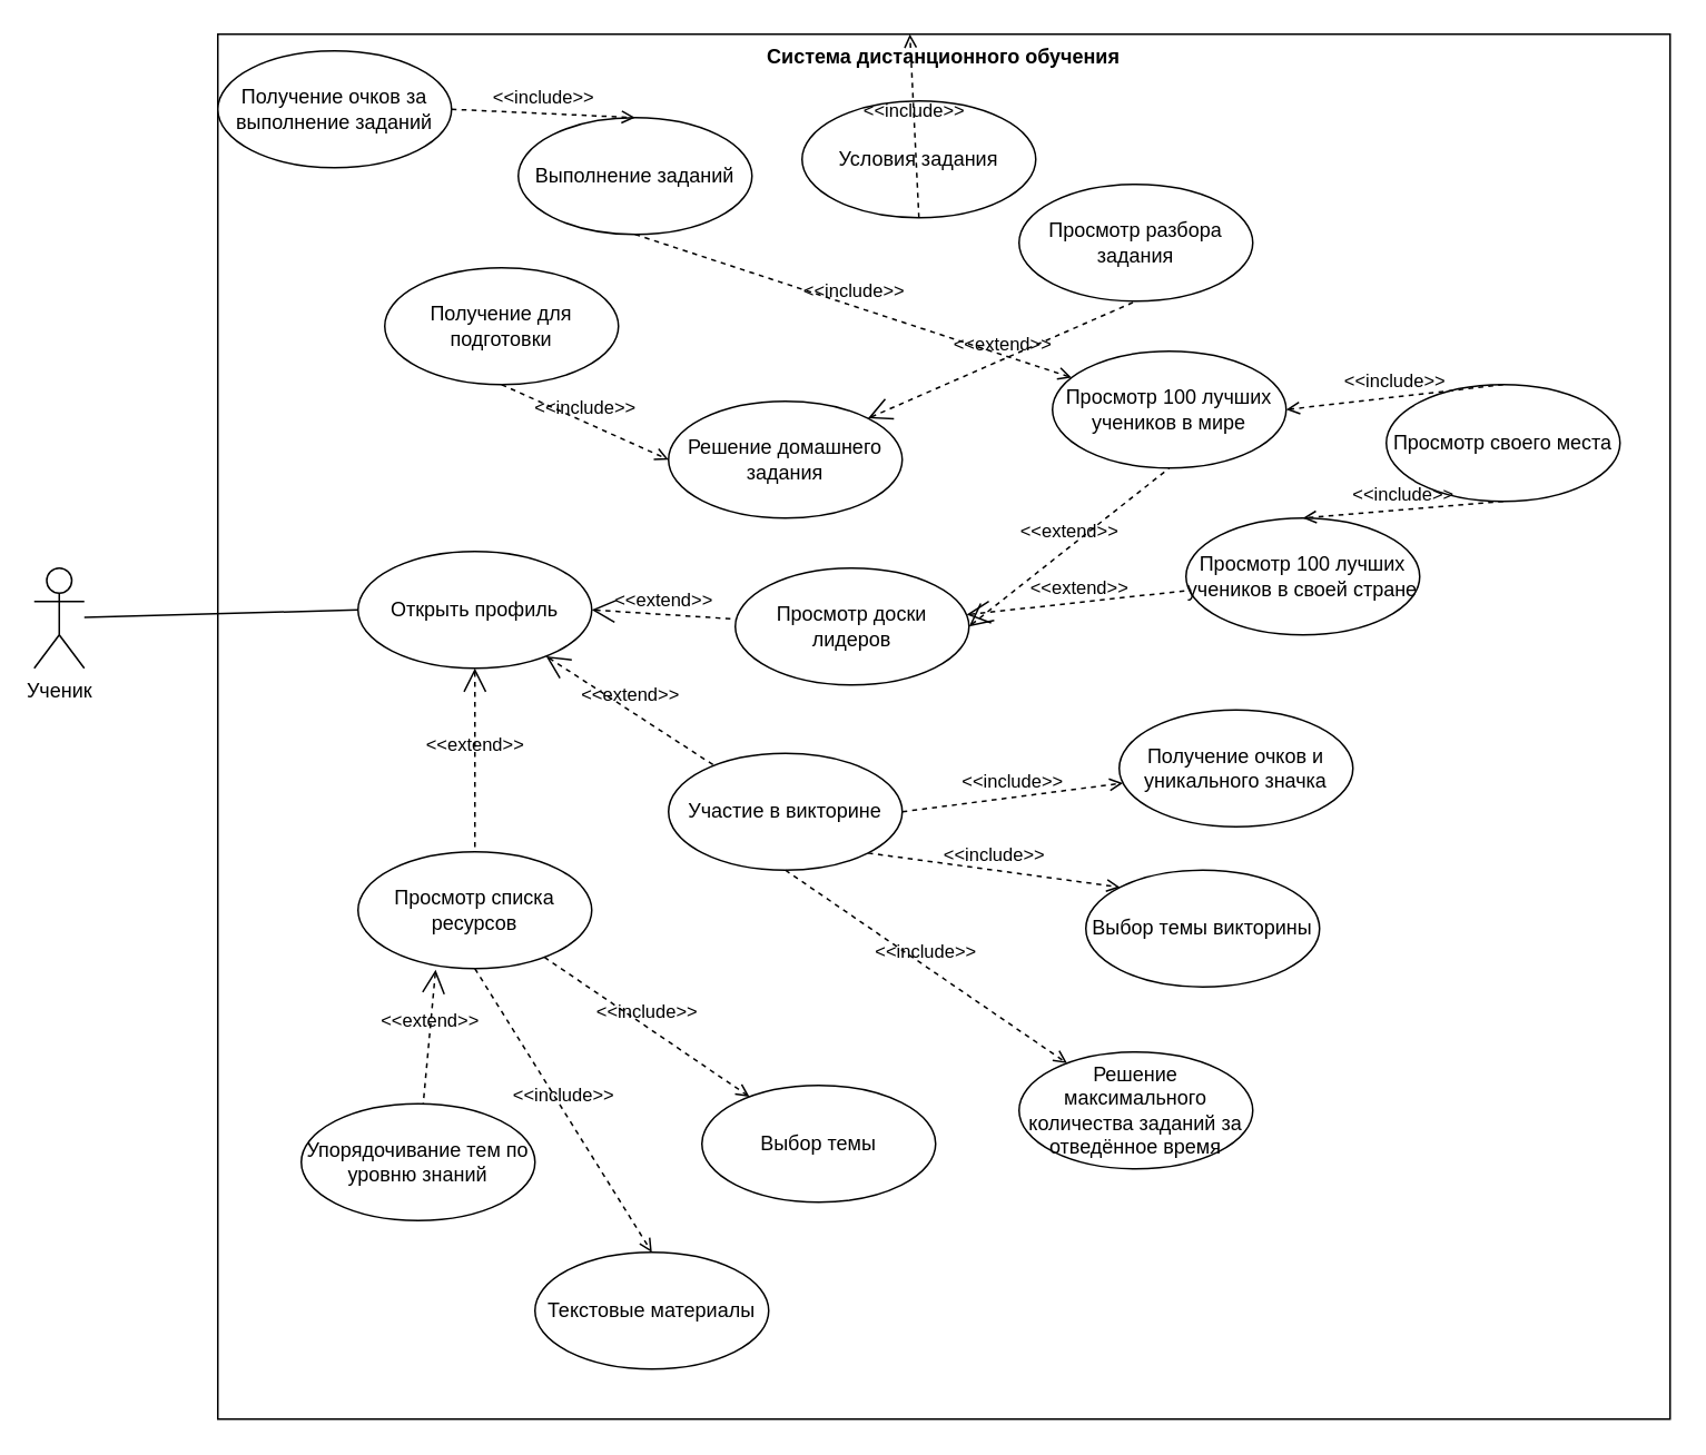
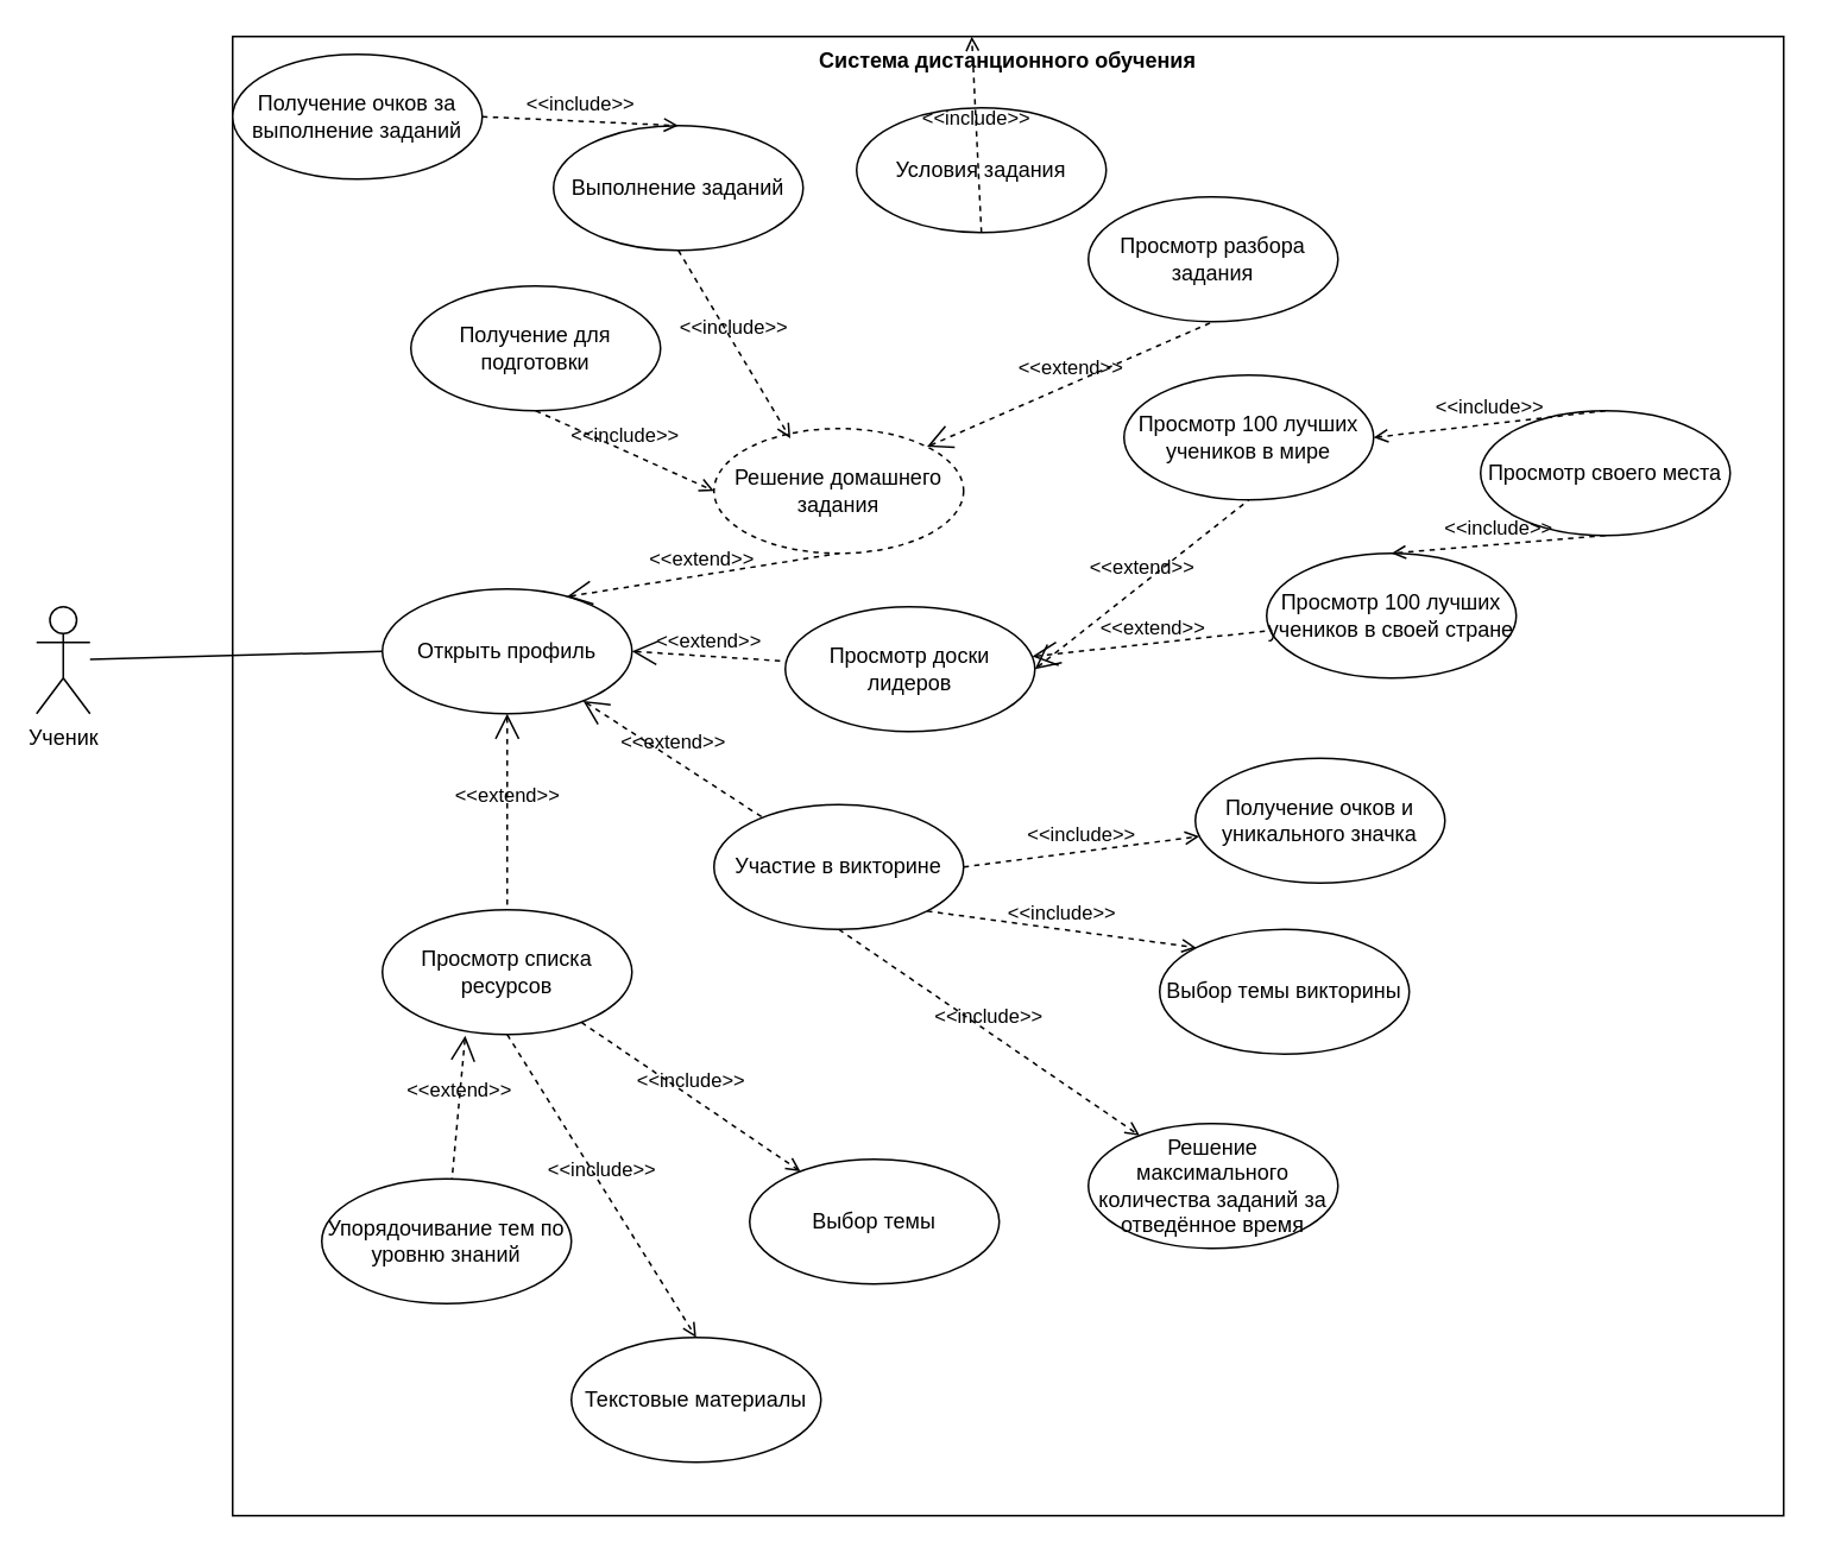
  <mxCell id="0" />
  <mxCell id="1" parent="0" />
  <mxCell id="2" value="Система дистанционного обучения" style="shape=rect;html=1;verticalAlign=top;fontStyle=1;whiteSpace=wrap;align=center;" vertex="1" parent="1"><mxGeometry x="130" y="20" width="870" height="830" as="geometry" /></mxCell>
  <mxCell id="3" value="Ученик" style="shape=umlActor;html=1;verticalLabelPosition=bottom;verticalAlign=top;align=center;" vertex="1" parent="1"><mxGeometry x="20" y="340" width="30" height="60" as="geometry" /></mxCell>
  <mxCell id="4" value="Открыть профиль" style="ellipse;whiteSpace=wrap;html=1;" vertex="1" parent="1"><mxGeometry x="214" y="330" width="140" height="70" as="geometry" /></mxCell>
  <mxCell id="5" value="Просмотр списка ресурсов" style="ellipse;whiteSpace=wrap;html=1;" vertex="1" parent="1"><mxGeometry x="214" y="510" width="140" height="70" as="geometry" /></mxCell>
  <mxCell id="6" value="&amp;lt;&amp;lt;extend&amp;gt;&amp;gt;" style="edgeStyle=none;html=1;startArrow=open;endArrow=none;startSize=12;verticalAlign=bottom;dashed=1;labelBackgroundColor=none;rounded=0;entryX=0.5;entryY=0;entryDx=0;entryDy=0;" edge="1" parent="1" source="4" target="5"><mxGeometry width="160" relative="1" as="geometry"><mxPoint x="320" y="460" as="sourcePoint" /><mxPoint x="480" y="460" as="targetPoint" /></mxGeometry></mxCell>
  <mxCell id="7" value="Участие в викторине" style="ellipse;whiteSpace=wrap;html=1;" vertex="1" parent="1"><mxGeometry x="400" y="451" width="140" height="70" as="geometry" /></mxCell>
  <mxCell id="8" value="&amp;lt;&amp;lt;extend&amp;gt;&amp;gt;" style="edgeStyle=none;html=1;startArrow=open;endArrow=none;startSize=12;verticalAlign=bottom;dashed=1;labelBackgroundColor=none;rounded=0;" edge="1" parent="1" source="4" target="7"><mxGeometry width="160" relative="1" as="geometry"><mxPoint x="350" y="480" as="sourcePoint" /><mxPoint x="510" y="480" as="targetPoint" /></mxGeometry></mxCell>
  <mxCell id="9" value="Просмотр доски лидеров" style="ellipse;whiteSpace=wrap;html=1;" vertex="1" parent="1"><mxGeometry x="440" y="340" width="140" height="70" as="geometry" /></mxCell>
  <mxCell id="10" value="&amp;lt;&amp;lt;extend&amp;gt;&amp;gt;" style="edgeStyle=none;html=1;startArrow=open;endArrow=none;startSize=12;verticalAlign=bottom;dashed=1;labelBackgroundColor=none;rounded=0;exitX=1;exitY=0.5;exitDx=0;exitDy=0;" edge="1" parent="1" source="4" target="9"><mxGeometry width="160" relative="1" as="geometry"><mxPoint x="350" y="480" as="sourcePoint" /><mxPoint x="510" y="480" as="targetPoint" /></mxGeometry></mxCell>
- <mxCell id="11" value="Решение домашнего задания" style="ellipse;whiteSpace=wrap;html=1;" vertex="1" parent="1"><mxGeometry x="400" y="240" width="140" height="70" as="geometry" /></mxCell>
+ <mxCell id="11" value="Решение домашнего задания" style="ellipse;whiteSpace=wrap;html=1;dashed=1;" vertex="1" parent="1"><mxGeometry x="400" y="240" width="140" height="70" as="geometry" /></mxCell>
+ <mxCell id="12" value="&amp;lt;&amp;lt;extend&amp;gt;&amp;gt;" style="edgeStyle=none;html=1;startArrow=open;endArrow=none;startSize=12;verticalAlign=bottom;dashed=1;labelBackgroundColor=none;rounded=0;entryX=0.5;entryY=1;entryDx=0;entryDy=0;exitX=0.739;exitY=0.062;exitDx=0;exitDy=0;exitPerimeter=0;" edge="1" parent="1" source="4" target="11"><mxGeometry width="160" relative="1" as="geometry"><mxPoint x="320" y="330" as="sourcePoint" /><mxPoint x="480" y="330" as="targetPoint" /></mxGeometry></mxCell>
  <mxCell id="13" value="Просмотр 100 лучших учеников в мире" style="ellipse;whiteSpace=wrap;html=1;" vertex="1" parent="1"><mxGeometry x="630" y="210" width="140" height="70" as="geometry" /></mxCell>
  <mxCell id="14" value="Просмотр 100 лучших учеников в своей стране" style="ellipse;whiteSpace=wrap;html=1;" vertex="1" parent="1"><mxGeometry x="710" y="310" width="140" height="70" as="geometry" /></mxCell>
  <mxCell id="15" value="&amp;lt;&amp;lt;extend&amp;gt;&amp;gt;" style="edgeStyle=none;html=1;startArrow=open;endArrow=none;startSize=12;verticalAlign=bottom;dashed=1;labelBackgroundColor=none;rounded=0;entryX=0.5;entryY=1;entryDx=0;entryDy=0;exitX=1;exitY=0.5;exitDx=0;exitDy=0;" edge="1" parent="1" source="9" target="13"><mxGeometry width="160" relative="1" as="geometry"><mxPoint x="350" y="610" as="sourcePoint" /><mxPoint x="510" y="610" as="targetPoint" /></mxGeometry></mxCell>
  <mxCell id="16" value="&amp;lt;&amp;lt;extend&amp;gt;&amp;gt;" style="edgeStyle=none;html=1;startArrow=open;endArrow=none;startSize=12;verticalAlign=bottom;dashed=1;labelBackgroundColor=none;rounded=0;entryX=0.022;entryY=0.617;entryDx=0;entryDy=0;entryPerimeter=0;" edge="1" parent="1" source="9" target="14"><mxGeometry width="160" relative="1" as="geometry"><mxPoint x="330" y="560" as="sourcePoint" /><mxPoint x="490" y="560" as="targetPoint" /></mxGeometry></mxCell>
  <mxCell id="17" value="Выбор темы викторины" style="ellipse;whiteSpace=wrap;html=1;" vertex="1" parent="1"><mxGeometry x="650" y="521" width="140" height="70" as="geometry" /></mxCell>
  <mxCell id="18" value="&amp;lt;&amp;lt;include&amp;gt;&amp;gt;" style="edgeStyle=none;html=1;endArrow=open;verticalAlign=bottom;dashed=1;labelBackgroundColor=none;rounded=0;exitX=1;exitY=1;exitDx=0;exitDy=0;entryX=0;entryY=0;entryDx=0;entryDy=0;" edge="1" parent="1" source="7" target="17"><mxGeometry width="160" relative="1" as="geometry"><mxPoint x="520" y="520" as="sourcePoint" /><mxPoint x="680" y="520" as="targetPoint" /></mxGeometry></mxCell>
  <mxCell id="19" value="Решение максимального количества заданий за отведённое время" style="ellipse;whiteSpace=wrap;html=1;" vertex="1" parent="1"><mxGeometry x="610" y="630" width="140" height="70" as="geometry" /></mxCell>
  <mxCell id="20" value="&amp;lt;&amp;lt;include&amp;gt;&amp;gt;" style="edgeStyle=none;html=1;endArrow=open;verticalAlign=bottom;dashed=1;labelBackgroundColor=none;rounded=0;exitX=0.5;exitY=1;exitDx=0;exitDy=0;" edge="1" parent="1" source="7" target="19"><mxGeometry width="160" relative="1" as="geometry"><mxPoint x="640" y="480" as="sourcePoint" /><mxPoint x="800" y="480" as="targetPoint" /></mxGeometry></mxCell>
  <mxCell id="21" value="Получение очков и уникального значка" style="ellipse;whiteSpace=wrap;html=1;" vertex="1" parent="1"><mxGeometry x="670" y="425" width="140" height="70" as="geometry" /></mxCell>
  <mxCell id="22" value="&amp;lt;&amp;lt;include&amp;gt;&amp;gt;" style="edgeStyle=none;html=1;endArrow=open;verticalAlign=bottom;dashed=1;labelBackgroundColor=none;rounded=0;exitX=1;exitY=0.5;exitDx=0;exitDy=0;" edge="1" parent="1" source="7" target="21"><mxGeometry width="160" relative="1" as="geometry"><mxPoint x="630" y="500" as="sourcePoint" /><mxPoint x="790" y="500" as="targetPoint" /></mxGeometry></mxCell>
  <mxCell id="23" value="Выбор темы" style="ellipse;whiteSpace=wrap;html=1;" vertex="1" parent="1"><mxGeometry x="420" y="650" width="140" height="70" as="geometry" /></mxCell>
  <mxCell id="24" value="&amp;lt;&amp;lt;include&amp;gt;&amp;gt;" style="edgeStyle=none;html=1;endArrow=open;verticalAlign=bottom;dashed=1;labelBackgroundColor=none;rounded=0;" edge="1" parent="1" source="5" target="23"><mxGeometry width="160" relative="1" as="geometry"><mxPoint x="460" y="640" as="sourcePoint" /><mxPoint x="620" y="640" as="targetPoint" /></mxGeometry></mxCell>
  <mxCell id="25" value="Упорядочивание тем по уровню знаний" style="ellipse;whiteSpace=wrap;html=1;" vertex="1" parent="1"><mxGeometry x="180" y="661" width="140" height="70" as="geometry" /></mxCell>
  <mxCell id="26" value="&amp;lt;&amp;lt;extend&amp;gt;&amp;gt;" style="edgeStyle=none;html=1;startArrow=open;endArrow=none;startSize=12;verticalAlign=bottom;dashed=1;labelBackgroundColor=none;rounded=0;exitX=0.332;exitY=1.009;exitDx=0;exitDy=0;exitPerimeter=0;" edge="1" parent="1" source="5" target="25"><mxGeometry width="160" relative="1" as="geometry"><mxPoint x="460" y="640" as="sourcePoint" /><mxPoint x="620" y="640" as="targetPoint" /></mxGeometry></mxCell>
  <mxCell id="27" value="Текстовые материалы" style="ellipse;whiteSpace=wrap;html=1;" vertex="1" parent="1"><mxGeometry x="320" y="750" width="140" height="70" as="geometry" /></mxCell>
  <mxCell id="28" value="&amp;lt;&amp;lt;include&amp;gt;&amp;gt;" style="edgeStyle=none;html=1;endArrow=open;verticalAlign=bottom;dashed=1;labelBackgroundColor=none;rounded=0;exitX=0.5;exitY=1;exitDx=0;exitDy=0;entryX=0.5;entryY=0;entryDx=0;entryDy=0;" edge="1" parent="1" source="5" target="27"><mxGeometry width="160" relative="1" as="geometry"><mxPoint x="460" y="720" as="sourcePoint" /><mxPoint x="620" y="720" as="targetPoint" /></mxGeometry></mxCell>
  <mxCell id="29" value="Условия задания" style="ellipse;whiteSpace=wrap;html=1;" vertex="1" parent="1"><mxGeometry x="480" y="60" width="140" height="70" as="geometry" /></mxCell>
  <mxCell id="30" value="Получение для подготовки" style="ellipse;whiteSpace=wrap;html=1;" vertex="1" parent="1"><mxGeometry x="230" y="160" width="140" height="70" as="geometry" /></mxCell>
  <mxCell id="31" value="Просмотр разбора задания" style="ellipse;whiteSpace=wrap;html=1;" vertex="1" parent="1"><mxGeometry x="610" y="110" width="140" height="70" as="geometry" /></mxCell>
  <mxCell id="32" value="&amp;lt;&amp;lt;include&amp;gt;&amp;gt;" style="edgeStyle=none;html=1;endArrow=open;verticalAlign=bottom;dashed=1;labelBackgroundColor=none;rounded=0;exitX=0.5;exitY=1;exitDx=0;exitDy=0;entryX=0;entryY=0.5;entryDx=0;entryDy=0;" edge="1" parent="1" source="30" target="11"><mxGeometry width="160" relative="1" as="geometry"><mxPoint x="280" y="210" as="sourcePoint" /><mxPoint x="440" y="210" as="targetPoint" /></mxGeometry></mxCell>
  <mxCell id="33" value="&amp;lt;&amp;lt;include&amp;gt;&amp;gt;" style="edgeStyle=none;html=1;endArrow=open;verticalAlign=bottom;dashed=1;labelBackgroundColor=none;rounded=0;exitX=0.5;exitY=1;exitDx=0;exitDy=0;" edge="1" parent="1" source="29" target="2"><mxGeometry width="160" relative="1" as="geometry"><mxPoint x="280" y="210" as="sourcePoint" /><mxPoint x="440" y="210" as="targetPoint" /></mxGeometry></mxCell>
  <mxCell id="34" value="&amp;lt;&amp;lt;extend&amp;gt;&amp;gt;" style="edgeStyle=none;html=1;startArrow=open;endArrow=none;startSize=12;verticalAlign=bottom;dashed=1;labelBackgroundColor=none;rounded=0;entryX=0.5;entryY=1;entryDx=0;entryDy=0;exitX=1;exitY=0;exitDx=0;exitDy=0;" edge="1" parent="1" source="11" target="31"><mxGeometry width="160" relative="1" as="geometry"><mxPoint x="280" y="210" as="sourcePoint" /><mxPoint x="440" y="210" as="targetPoint" /></mxGeometry></mxCell>
  <mxCell id="35" value="Выполнение заданий" style="ellipse;whiteSpace=wrap;html=1;" vertex="1" parent="1"><mxGeometry x="310" y="70" width="140" height="70" as="geometry" /></mxCell>
- <mxCell id="36" value="&amp;lt;&amp;lt;include&amp;gt;&amp;gt;" style="edgeStyle=none;html=1;endArrow=open;verticalAlign=bottom;dashed=1;labelBackgroundColor=none;rounded=0;exitX=0.5;exitY=1;exitDx=0;exitDy=0;" edge="1" parent="1" source="35" target="13"><mxGeometry width="160" relative="1" as="geometry"><mxPoint x="490" y="250" as="sourcePoint" /><mxPoint x="650" y="250" as="targetPoint" /></mxGeometry></mxCell>
+ <mxCell id="36" value="&amp;lt;&amp;lt;include&amp;gt;&amp;gt;" style="edgeStyle=none;html=1;endArrow=open;verticalAlign=bottom;dashed=1;labelBackgroundColor=none;rounded=0;exitX=0.5;exitY=1;exitDx=0;exitDy=0;entryX=0.306;entryY=0.078;entryDx=0;entryDy=0;entryPerimeter=0;" edge="1" parent="1" source="35" target="11"><mxGeometry width="160" relative="1" as="geometry"><mxPoint x="490" y="250" as="sourcePoint" /><mxPoint x="650" y="250" as="targetPoint" /></mxGeometry></mxCell>
  <mxCell id="37" value="" style="edgeStyle=none;html=1;endArrow=none;verticalAlign=bottom;rounded=0;entryX=0;entryY=0.5;entryDx=0;entryDy=0;" edge="1" parent="1" source="3" target="4"><mxGeometry width="160" relative="1" as="geometry"><mxPoint x="110" y="530" as="sourcePoint" /><mxPoint x="270" y="530" as="targetPoint" /></mxGeometry></mxCell>
  <mxCell id="38" value="Просмотр своего места" style="ellipse;whiteSpace=wrap;html=1;" vertex="1" parent="1"><mxGeometry x="830" y="230" width="140" height="70" as="geometry" /></mxCell>
  <mxCell id="39" value="&amp;lt;&amp;lt;include&amp;gt;&amp;gt;" style="edgeStyle=none;html=1;endArrow=open;verticalAlign=bottom;dashed=1;labelBackgroundColor=none;rounded=0;entryX=0.5;entryY=0;entryDx=0;entryDy=0;exitX=0.5;exitY=1;exitDx=0;exitDy=0;" edge="1" parent="1" source="38" target="14"><mxGeometry width="160" relative="1" as="geometry"><mxPoint x="890" y="220" as="sourcePoint" /><mxPoint x="1050" y="220" as="targetPoint" /></mxGeometry></mxCell>
  <mxCell id="40" value="&amp;lt;&amp;lt;include&amp;gt;&amp;gt;" style="edgeStyle=none;html=1;endArrow=open;verticalAlign=bottom;dashed=1;labelBackgroundColor=none;rounded=0;entryX=1;entryY=0.5;entryDx=0;entryDy=0;exitX=0.5;exitY=0;exitDx=0;exitDy=0;" edge="1" parent="1" source="38" target="13"><mxGeometry width="160" relative="1" as="geometry"><mxPoint x="890" y="220" as="sourcePoint" /><mxPoint x="1050" y="220" as="targetPoint" /></mxGeometry></mxCell>
  <mxCell id="41" value="Получение очков за выполнение заданий" style="ellipse;whiteSpace=wrap;html=1;" vertex="1" parent="1"><mxGeometry x="130" y="30" width="140" height="70" as="geometry" /></mxCell>
  <mxCell id="42" value="&amp;lt;&amp;lt;include&amp;gt;&amp;gt;" style="edgeStyle=none;html=1;endArrow=open;verticalAlign=bottom;dashed=1;labelBackgroundColor=none;rounded=0;exitX=1;exitY=0.5;exitDx=0;exitDy=0;entryX=0.5;entryY=0;entryDx=0;entryDy=0;" edge="1" parent="1" source="41" target="35"><mxGeometry width="160" relative="1" as="geometry"><mxPoint x="550" y="320" as="sourcePoint" /><mxPoint x="710" y="320" as="targetPoint" /></mxGeometry></mxCell>
